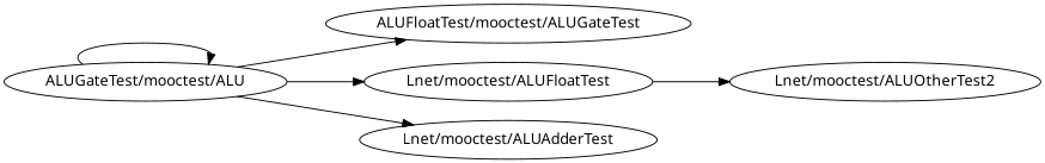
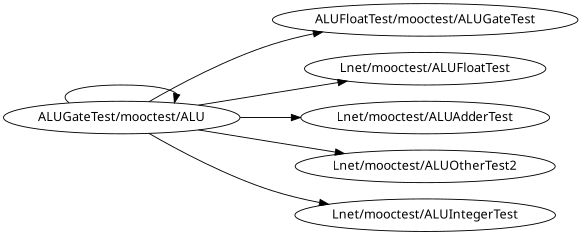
  digraph {
    fontname="Noto Sans"
    rankdir=LR
    node [fontname="Noto Sans"]
    edge [fontname="Noto Sans"]
    n1 [label="ALUGateTest/mooctest/ALU"]
    n2 [label="ALUFloatTest/mooctest/ALUGateTest"]
    "Lnet/mooctest/ALUFloatTest"
    "Lnet/mooctest/ALUAdderTest"
    "Lnet/mooctest/ALUOtherTest2"
+   "Lnet/mooctest/ALUIntegerTest"
    n1 -> n1
    n1 -> n2
    n1 -> "Lnet/mooctest/ALUFloatTest"
    n1 -> "Lnet/mooctest/ALUAdderTest"
-   "Lnet/mooctest/ALUFloatTest" -> "Lnet/mooctest/ALUOtherTest2"
+   n1 -> "Lnet/mooctest/ALUOtherTest2"
+   n1 -> "Lnet/mooctest/ALUIntegerTest"
  }
